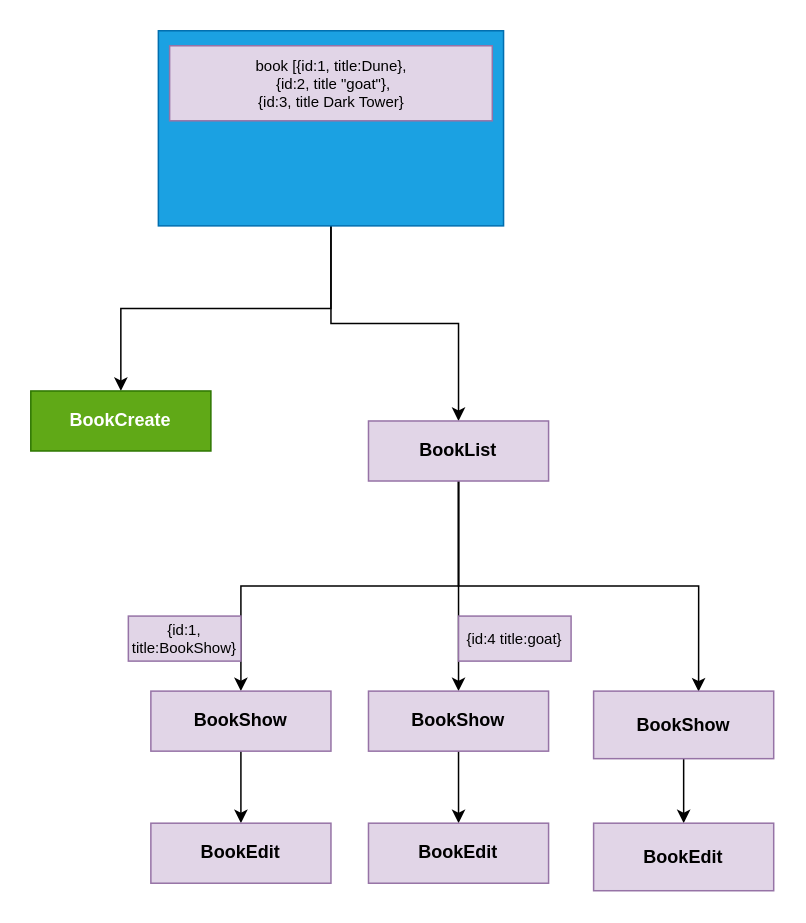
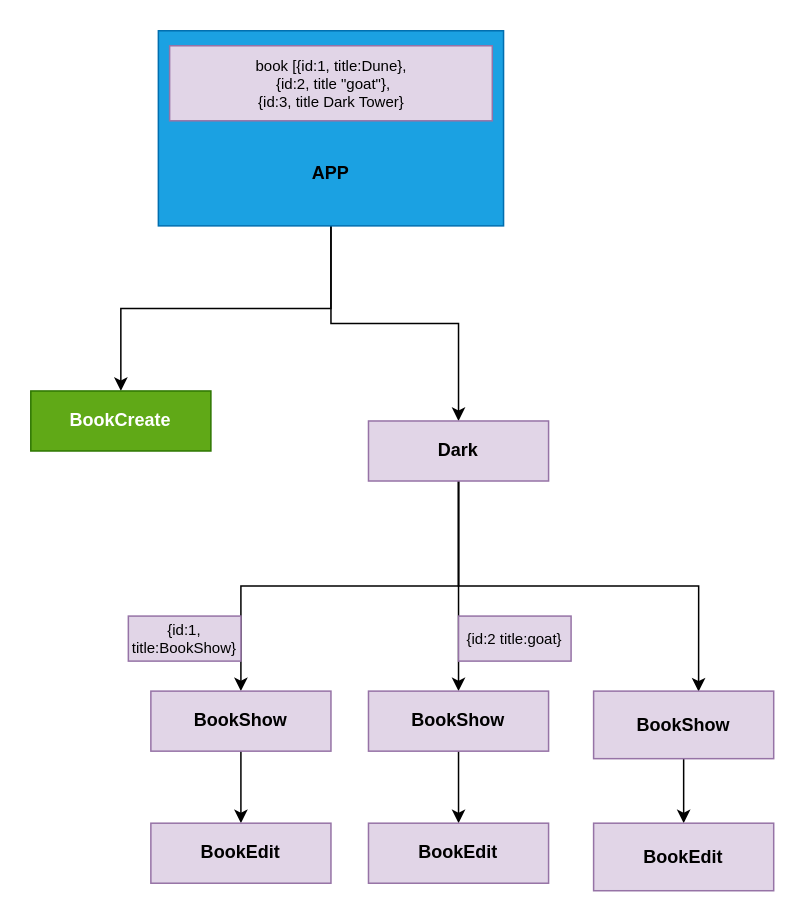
  <mxCell id="0" />
  <mxCell id="1" parent="0" />
  <mxCell id="2" style="edgeStyle=orthogonalEdgeStyle;rounded=0;orthogonalLoop=1;jettySize=auto;html=1;exitX=0.5;exitY=1;exitDx=0;exitDy=0;" parent="1" source="4" target="5" edge="1"><mxGeometry relative="1" as="geometry" /></mxCell>
  <mxCell id="3" style="edgeStyle=orthogonalEdgeStyle;rounded=0;orthogonalLoop=1;jettySize=auto;html=1;exitX=0.5;exitY=1;exitDx=0;exitDy=0;" parent="1" source="4" target="9" edge="1"><mxGeometry relative="1" as="geometry"><Array as="points"><mxPoint x="220" y="215" /><mxPoint x="305" y="215" /></Array></mxGeometry></mxCell>
  <mxCell id="4" value="" style="rounded=0;whiteSpace=wrap;html=1;fontStyle=1;fillColor=#1ba1e2;fontColor=#ffffff;strokeColor=#006EAF;" parent="1" vertex="1"><mxGeometry x="105" y="20" width="230" height="130" as="geometry" /></mxCell>
  <mxCell id="5" value="BookCreate" style="rounded=0;whiteSpace=wrap;html=1;fontStyle=1;fillColor=#60a917;fontColor=#ffffff;strokeColor=#2D7600;" parent="1" vertex="1"><mxGeometry x="20" y="260" width="120" height="40" as="geometry" /></mxCell>
  <mxCell id="6" style="edgeStyle=orthogonalEdgeStyle;rounded=0;orthogonalLoop=1;jettySize=auto;html=1;exitX=0.5;exitY=1;exitDx=0;exitDy=0;" parent="1" source="9" target="11" edge="1"><mxGeometry relative="1" as="geometry" /></mxCell>
  <mxCell id="7" style="edgeStyle=orthogonalEdgeStyle;rounded=0;orthogonalLoop=1;jettySize=auto;html=1;exitX=0.5;exitY=1;exitDx=0;exitDy=0;entryX=0.5;entryY=0;entryDx=0;entryDy=0;" parent="1" source="9" target="13" edge="1"><mxGeometry relative="1" as="geometry" /></mxCell>
  <mxCell id="8" style="edgeStyle=orthogonalEdgeStyle;rounded=0;orthogonalLoop=1;jettySize=auto;html=1;exitX=0.5;exitY=1;exitDx=0;exitDy=0;entryX=0.583;entryY=0.007;entryDx=0;entryDy=0;entryPerimeter=0;" parent="1" source="9" target="15" edge="1"><mxGeometry relative="1" as="geometry" /></mxCell>
- <mxCell id="9" value="BookList" style="rounded=0;whiteSpace=wrap;html=1;fontStyle=1;fillColor=#e1d5e7;strokeColor=#9673a6;" parent="1" vertex="1"><mxGeometry x="245" y="280" width="120" height="40" as="geometry" /></mxCell>
+ <mxCell id="9" value="Dark" style="rounded=0;whiteSpace=wrap;html=1;fontStyle=1;fillColor=#e1d5e7;strokeColor=#9673a6;" parent="1" vertex="1"><mxGeometry x="245" y="280" width="120" height="40" as="geometry" /></mxCell>
  <mxCell id="10" style="edgeStyle=orthogonalEdgeStyle;rounded=0;orthogonalLoop=1;jettySize=auto;html=1;" parent="1" source="11" target="17" edge="1"><mxGeometry relative="1" as="geometry" /></mxCell>
  <mxCell id="11" value="BookShow" style="rounded=0;whiteSpace=wrap;html=1;fontStyle=1;fillColor=#e1d5e7;strokeColor=#9673a6;" parent="1" vertex="1"><mxGeometry x="245" y="460" width="120" height="40" as="geometry" /></mxCell>
  <mxCell id="12" style="edgeStyle=orthogonalEdgeStyle;rounded=0;orthogonalLoop=1;jettySize=auto;html=1;exitX=0.5;exitY=1;exitDx=0;exitDy=0;" parent="1" source="13" target="16" edge="1"><mxGeometry relative="1" as="geometry" /></mxCell>
  <mxCell id="13" value="BookShow" style="rounded=0;whiteSpace=wrap;html=1;fontStyle=1;fillColor=#e1d5e7;strokeColor=#9673a6;" parent="1" vertex="1"><mxGeometry x="100" y="460" width="120" height="40" as="geometry" /></mxCell>
  <mxCell id="14" style="edgeStyle=orthogonalEdgeStyle;rounded=0;orthogonalLoop=1;jettySize=auto;html=1;exitX=0.5;exitY=1;exitDx=0;exitDy=0;" parent="1" source="15" target="18" edge="1"><mxGeometry relative="1" as="geometry" /></mxCell>
  <mxCell id="15" value="&lt;b&gt;BookShow&lt;/b&gt;" style="rounded=0;whiteSpace=wrap;html=1;fillColor=#e1d5e7;strokeColor=#9673a6;" parent="1" vertex="1"><mxGeometry x="395" y="460" width="120" height="45" as="geometry" /></mxCell>
  <mxCell id="16" value="BookEdit" style="rounded=0;whiteSpace=wrap;html=1;fontStyle=1;fillColor=#e1d5e7;strokeColor=#9673a6;" parent="1" vertex="1"><mxGeometry x="100" y="548" width="120" height="40" as="geometry" /></mxCell>
  <mxCell id="17" value="BookEdit" style="rounded=0;whiteSpace=wrap;html=1;fontStyle=1;fillColor=#e1d5e7;strokeColor=#9673a6;" parent="1" vertex="1"><mxGeometry x="245" y="548" width="120" height="40" as="geometry" /></mxCell>
  <mxCell id="18" value="&lt;b&gt;BookEdit&lt;/b&gt;" style="rounded=0;whiteSpace=wrap;html=1;fillColor=#e1d5e7;strokeColor=#9673a6;" parent="1" vertex="1"><mxGeometry x="395" y="548" width="120" height="45" as="geometry" /></mxCell>
  <mxCell id="19" value="book [{id:1, title:Dune},&lt;br&gt;&amp;nbsp;{id:2, title &quot;goat&quot;},&lt;br&gt;{id:3, title Dark Tower}" style="rounded=0;whiteSpace=wrap;html=1;fontSize=10;fillColor=#e1d5e7;strokeColor=#9673a6;" parent="1" vertex="1"><mxGeometry x="112.5" y="30" width="215" height="50" as="geometry" /></mxCell>
  <mxCell id="20" value="" style="edgeStyle=orthogonalEdgeStyle;rounded=0;orthogonalLoop=1;jettySize=auto;html=1;fontSize=10;" parent="1" edge="1"><mxGeometry relative="1" as="geometry"><mxPoint x="445" y="100" as="sourcePoint" /><mxPoint x="445" y="100" as="targetPoint" /></mxGeometry></mxCell>
  <mxCell id="21" value="" style="edgeStyle=orthogonalEdgeStyle;rounded=0;orthogonalLoop=1;jettySize=auto;html=1;fontSize=10;" parent="1" edge="1"><mxGeometry relative="1" as="geometry"><mxPoint x="445" y="130" as="sourcePoint" /><mxPoint x="445" y="130" as="targetPoint" /></mxGeometry></mxCell>
  <mxCell id="22" value="{id:1, title:BookShow}" style="rounded=0;whiteSpace=wrap;html=1;fontSize=10;fillColor=#e1d5e7;strokeColor=#9673a6;" parent="1" vertex="1"><mxGeometry x="85" y="410" width="75" height="30" as="geometry" /></mxCell>
- <mxCell id="23" value="{id:4 title:goat}" style="rounded=0;whiteSpace=wrap;html=1;fontSize=10;fillColor=#e1d5e7;strokeColor=#9673a6;" parent="1" vertex="1"><mxGeometry x="305" y="410" width="75" height="30" as="geometry" /></mxCell>
+ <mxCell id="23" value="{id:2 title:goat}" style="rounded=0;whiteSpace=wrap;html=1;fontSize=10;fillColor=#e1d5e7;strokeColor=#9673a6;" parent="1" vertex="1"><mxGeometry x="305" y="410" width="75" height="30" as="geometry" /></mxCell>
+ <mxCell id="24" value="&lt;b&gt;APP&lt;/b&gt;" style="text;html=1;strokeColor=none;fillColor=none;align=center;verticalAlign=middle;whiteSpace=wrap;rounded=0;" parent="1" vertex="1"><mxGeometry x="190" y="100" width="60" height="30" as="geometry" /></mxCell>
